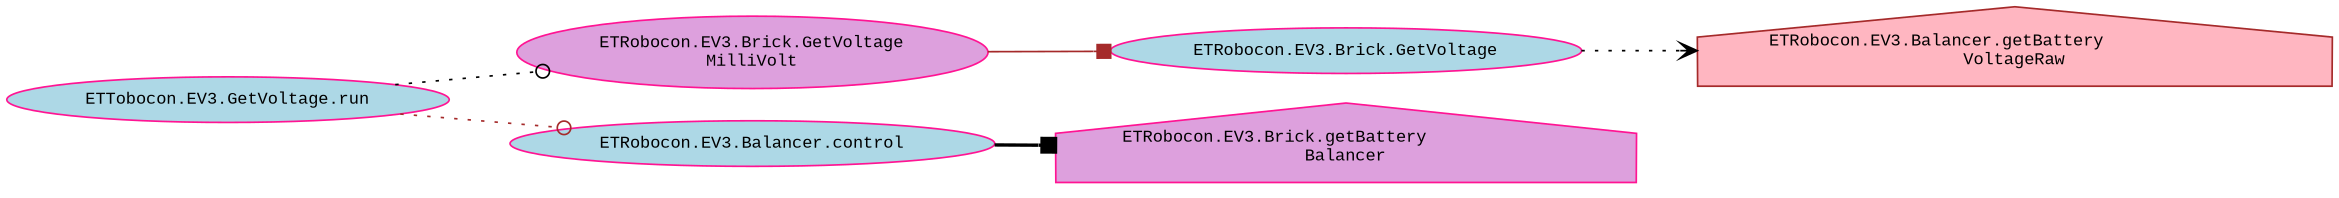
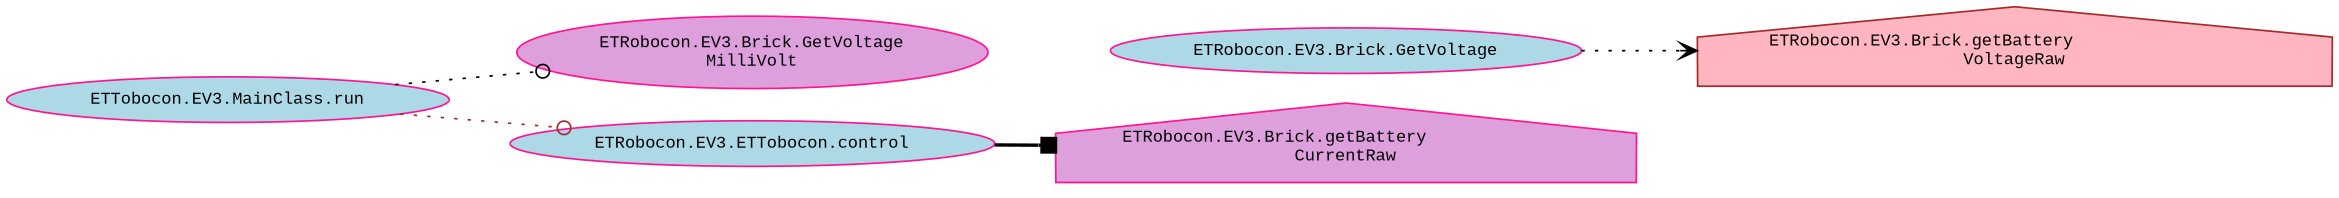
  digraph {
    fontname="Liberation Mono"
    rankdir=LR
    node [color=deeppink fillcolor=lightblue fontname="Liberation Mono" fontsize=10 shape=ellipse style=filled]
    edge [arrowhead=odot color=black fontname="Liberation Mono" fontsize=10 labelfontname=Helvetica labelfontsize=10 style=dotted]
-   n1 [fontcolor=black height=0.2 label="ETTobocon.EV3.GetVoltage.run" width=0.4]
+   n1 [fontcolor=black height=0.2 label="ETTobocon.EV3.MainClass.run" width=0.4]
    n2 [fillcolor=plum height=0.2 label="ETRobocon.EV3.Brick.GetVoltage\lMilliVolt" width=0.4]
-   n3 [height=0.2 label="ETRobocon.EV3.Balancer.control" width=0.4]
+   n3 [height=0.2 label="ETRobocon.EV3.ETTobocon.control" width=0.4]
    n4 [height=0.2 label="ETRobocon.EV3.Brick.GetVoltage" width=0.4]
-   n5 [fillcolor=plum height=0.2 label="ETRobocon.EV3.Brick.getBattery\lBalancer" shape=house width=0.4]
-   n6 [color=brown fillcolor=lightpink height=0.2 label="ETRobocon.EV3.Balancer.getBattery\lVoltageRaw" shape=house width=0.4]
+   n5 [fillcolor=plum height=0.2 label="ETRobocon.EV3.Brick.getBattery\lCurrentRaw" shape=house width=0.4]
+   n6 [color=brown fillcolor=lightpink height=0.2 label="ETRobocon.EV3.Brick.getBattery\lVoltageRaw" shape=house width=0.4]
    n1 -> n2
    n1 -> n3 [color=brown]
-   n2 -> n4 [arrowhead=box color=brown style=solid]
    n3 -> n5 [arrowhead=box style=bold]
    n4 -> n6 [arrowhead=vee]
  }
